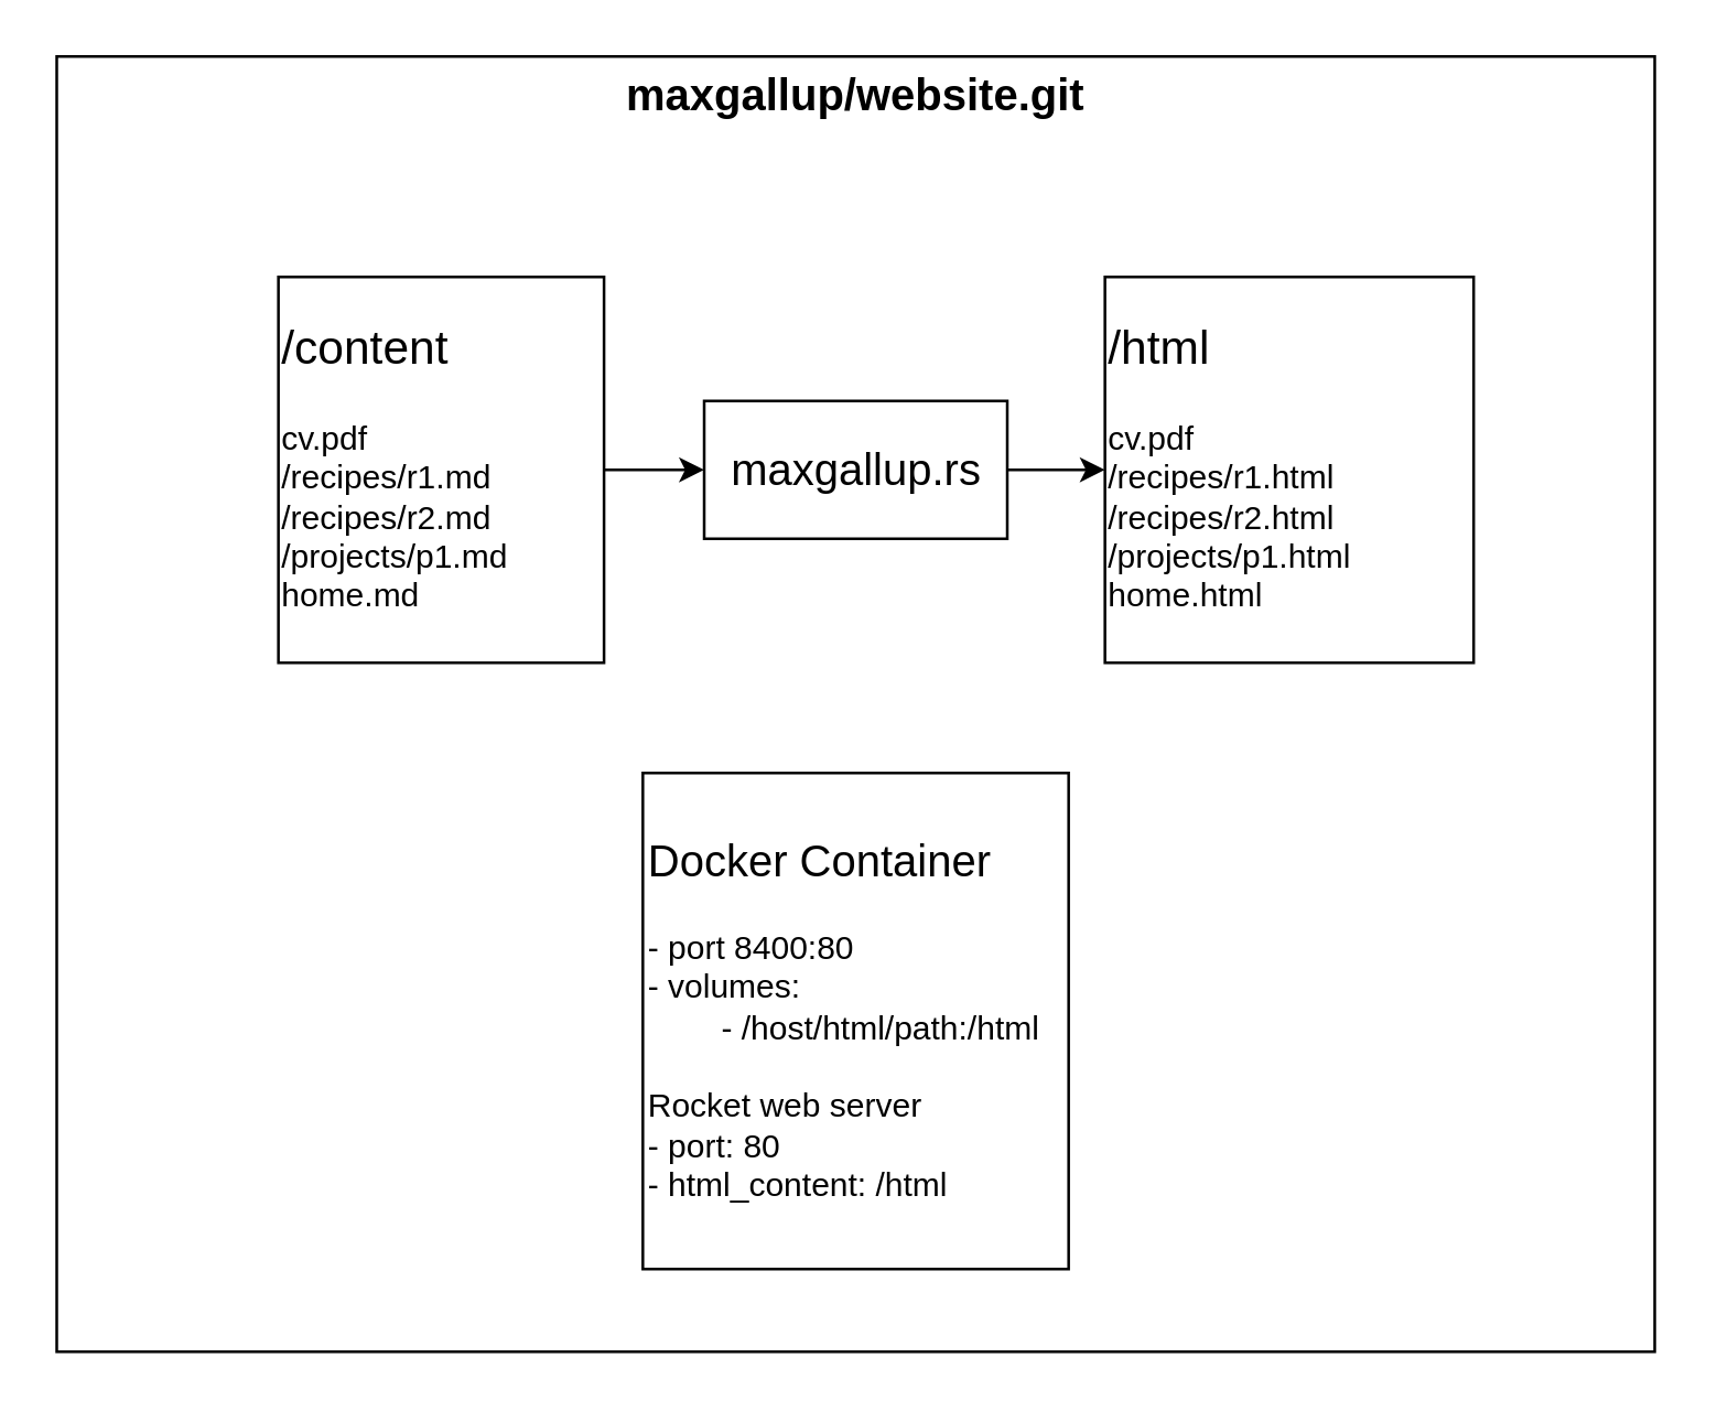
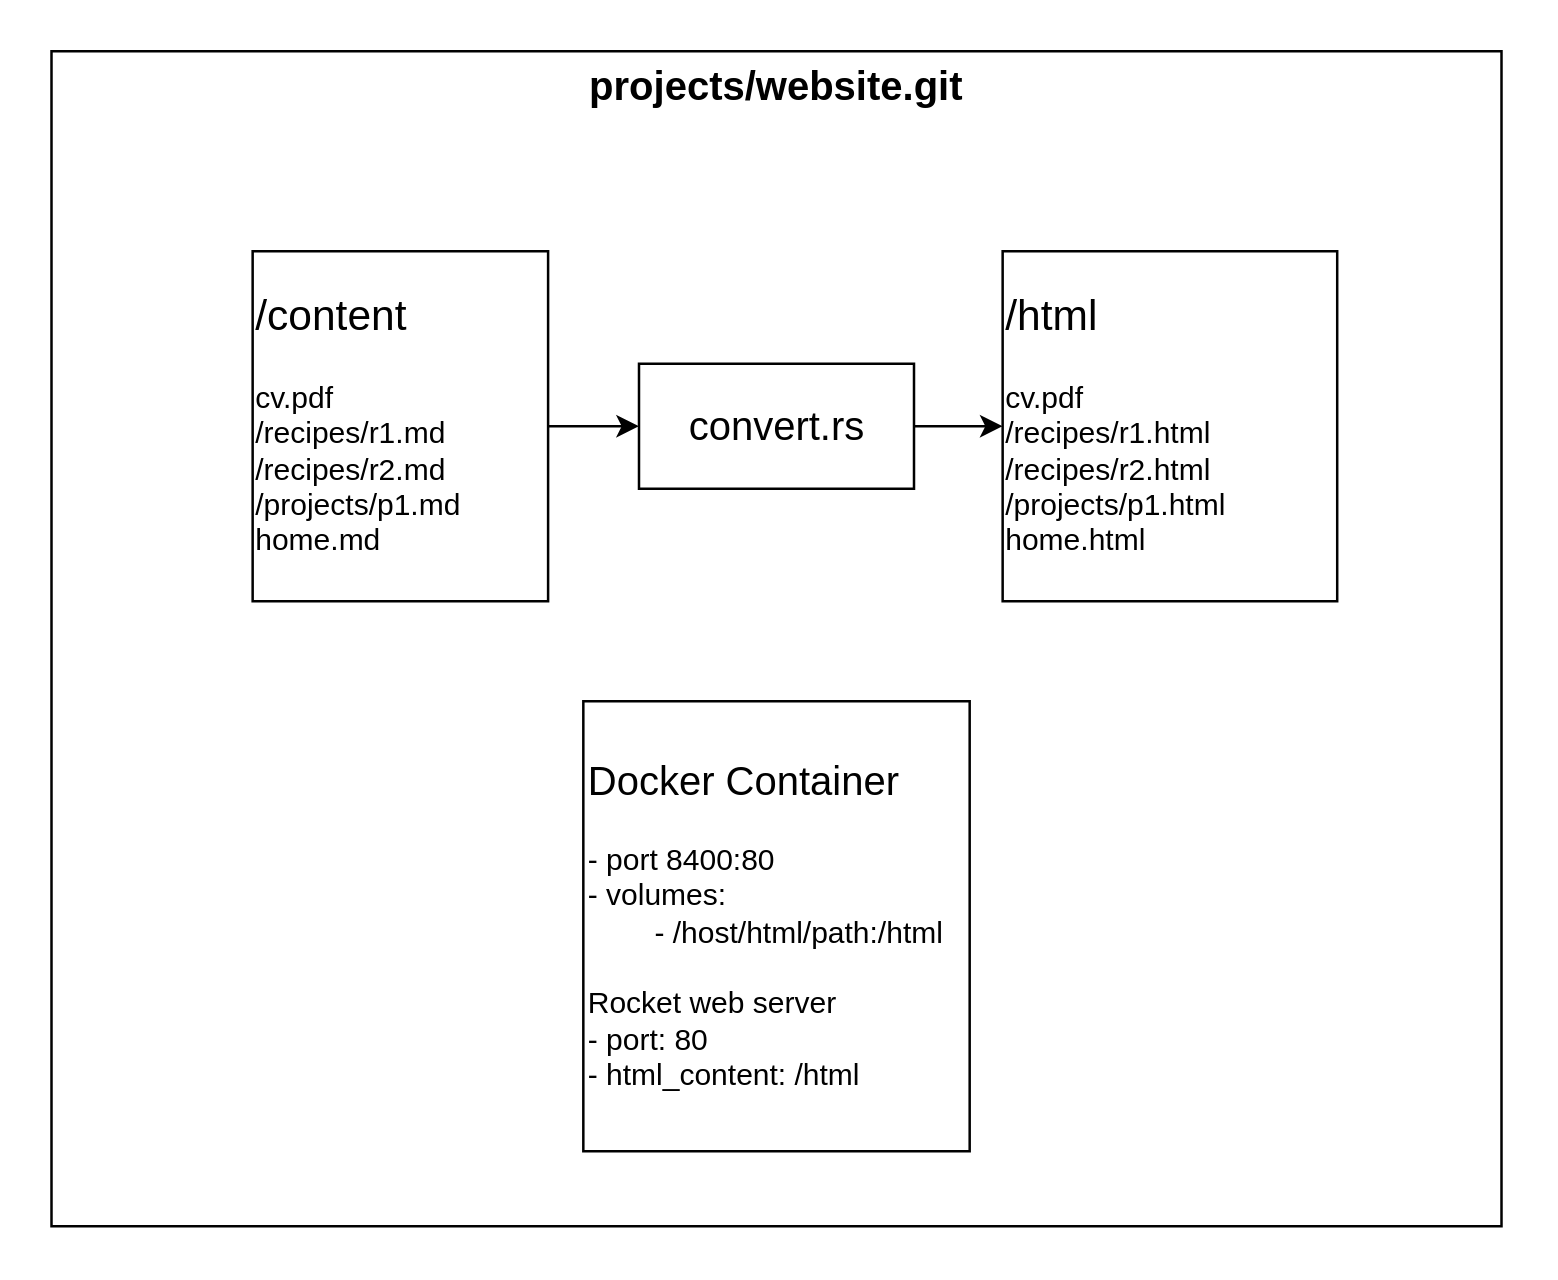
  <mxCell id="0" />
  <mxCell id="1" parent="0" />
  <mxCell id="2" value="" style="rounded=0;whiteSpace=wrap;html=1;fontSize=16;" parent="1" vertex="1"><mxGeometry x="20" y="20" width="580" height="470" as="geometry" /></mxCell>
- <mxCell id="3" value="maxgallup.rs" style="html=1;fontSize=16;" parent="1" vertex="1"><mxGeometry x="255" y="145" width="110" height="50" as="geometry" /></mxCell>
+ <mxCell id="3" value="convert.rs" style="html=1;fontSize=16;" parent="1" vertex="1"><mxGeometry x="255" y="145" width="110" height="50" as="geometry" /></mxCell>
  <mxCell id="4" value="" style="group" parent="1" vertex="1" connectable="0"><mxGeometry x="232.729" y="280" width="154.545" height="180" as="geometry" /></mxCell>
  <mxCell id="5" value="&lt;font style=&quot;font-size: 16px&quot;&gt;Docker Container&lt;/font&gt;&lt;br&gt;&lt;br&gt;- port 8400:80&lt;br&gt;- volumes:&lt;br&gt;&lt;span style=&quot;white-space: pre&quot;&gt;&#09;&lt;/span&gt;- /host/html/path:/html&lt;br&gt;&lt;br&gt;Rocket web server&lt;br&gt;- port: 80&lt;br&gt;- html_content: /html" style="rounded=0;whiteSpace=wrap;html=1;align=left;" parent="4" vertex="1"><mxGeometry width="154.545" height="180.0" as="geometry" /></mxCell>
  <mxCell id="6" value="" style="group" parent="1" vertex="1" connectable="0"><mxGeometry x="400.457" y="100" width="133.824" height="140" as="geometry" /></mxCell>
  <mxCell id="7" value="&lt;font style=&quot;font-size: 17px&quot;&gt;/html&lt;br&gt;&lt;/font&gt;&lt;br&gt;cv.pdf&lt;br&gt;/recipes/r1.html&lt;br&gt;/recipes/r2.html&lt;br&gt;/projects/p1.html&lt;br&gt;home.html" style="rounded=0;whiteSpace=wrap;html=1;align=left;" parent="6" vertex="1"><mxGeometry width="133.824" height="140.0" as="geometry" /></mxCell>
  <mxCell id="8" value="&lt;font style=&quot;font-size: 17px&quot;&gt;/content&lt;br&gt;&lt;/font&gt;&lt;br&gt;cv.pdf&lt;br&gt;/recipes/r1.md&lt;br&gt;/recipes/r2.md&lt;br&gt;/projects/p1.md&lt;br&gt;home.md" style="rounded=0;whiteSpace=wrap;html=1;align=left;" parent="1" vertex="1"><mxGeometry x="100.462" y="100" width="118.182" height="140.0" as="geometry" /></mxCell>
  <mxCell id="9" style="edgeStyle=orthogonalEdgeStyle;rounded=0;orthogonalLoop=1;jettySize=auto;html=1;exitX=1;exitY=0.5;exitDx=0;exitDy=0;entryX=0;entryY=0.5;entryDx=0;entryDy=0;fontSize=16;" parent="1" source="8" target="3" edge="1"><mxGeometry relative="1" as="geometry" /></mxCell>
  <mxCell id="10" style="edgeStyle=orthogonalEdgeStyle;rounded=0;orthogonalLoop=1;jettySize=auto;html=1;exitX=1;exitY=0.5;exitDx=0;exitDy=0;entryX=0;entryY=0.5;entryDx=0;entryDy=0;fontSize=16;" parent="1" source="3" target="7" edge="1"><mxGeometry relative="1" as="geometry" /></mxCell>
- <mxCell id="11" value="maxgallup/website.git" style="text;align=center;fontStyle=1;verticalAlign=middle;spacingLeft=3;spacingRight=3;strokeColor=none;rotatable=0;points=[[0,0.5],[1,0.5]];portConstraint=eastwest;fontSize=16;" parent="1" vertex="1"><mxGeometry x="20" y="20" width="580.46" height="26" as="geometry" /></mxCell>
+ <mxCell id="11" value="projects/website.git" style="text;align=center;fontStyle=1;verticalAlign=middle;spacingLeft=3;spacingRight=3;strokeColor=none;rotatable=0;points=[[0,0.5],[1,0.5]];portConstraint=eastwest;fontSize=16;" parent="1" vertex="1"><mxGeometry x="20" y="20" width="580.46" height="26" as="geometry" /></mxCell>
